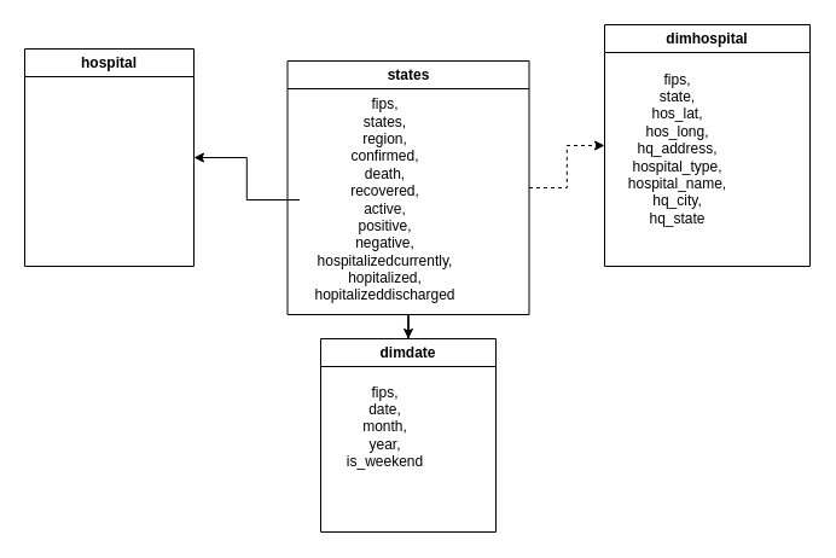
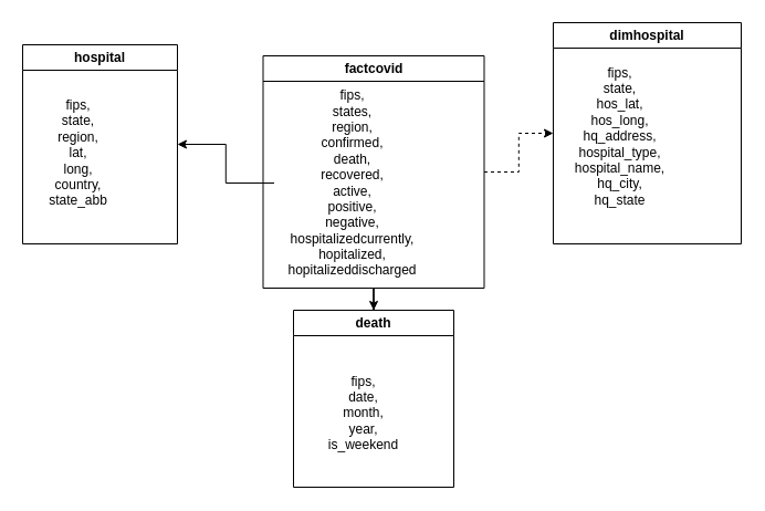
  <mxCell id="0" />
  <mxCell id="1" parent="0" />
  <mxCell id="2" value="hospital" style="swimlane;whiteSpace=wrap;html=1;" vertex="1" parent="1"><mxGeometry x="20" y="40" width="140" height="180" as="geometry" /></mxCell>
+ <mxCell id="3" value="fips,&lt;div&gt;state,&lt;/div&gt;&lt;div&gt;region,&lt;/div&gt;&lt;div&gt;lat,&lt;/div&gt;&lt;div&gt;long,&lt;/div&gt;&lt;div&gt;country,&lt;/div&gt;&lt;div&gt;state_abb&lt;/div&gt;&lt;div&gt;&lt;br&gt;&lt;/div&gt;" style="text;html=1;align=center;verticalAlign=middle;resizable=0;points=[];autosize=1;strokeColor=none;fillColor=none;" vertex="1" parent="2"><mxGeometry x="10" y="40" width="80" height="130" as="geometry" /></mxCell>
  <mxCell id="4" value="dimhospital" style="swimlane;whiteSpace=wrap;html=1;" vertex="1" parent="1"><mxGeometry x="500" y="20" width="170" height="200" as="geometry" /></mxCell>
  <mxCell id="5" value="fips,&lt;div&gt;state,&lt;/div&gt;&lt;div&gt;hos_lat,&lt;/div&gt;&lt;div&gt;hos_long,&lt;/div&gt;&lt;div&gt;hq_address,&lt;/div&gt;&lt;div&gt;hospital_type,&lt;/div&gt;&lt;div&gt;hospital_name,&lt;/div&gt;&lt;div&gt;hq_city,&lt;/div&gt;&lt;div&gt;hq_state&lt;/div&gt;&lt;div&gt;&lt;br&gt;&lt;/div&gt;" style="text;html=1;align=center;verticalAlign=middle;resizable=0;points=[];autosize=1;strokeColor=none;fillColor=none;" vertex="1" parent="4"><mxGeometry x="10" y="30" width="100" height="160" as="geometry" /></mxCell>
  <mxCell id="6" style="edgeStyle=orthogonalEdgeStyle;rounded=0;orthogonalLoop=1;jettySize=auto;html=1;entryX=0;entryY=0.5;entryDx=0;entryDy=0;dashed=1;" edge="1" parent="1" source="8" target="4"><mxGeometry relative="1" as="geometry" /></mxCell>
  <mxCell id="7" style="edgeStyle=orthogonalEdgeStyle;rounded=0;orthogonalLoop=1;jettySize=auto;html=1;entryX=0.5;entryY=0;entryDx=0;entryDy=0;" edge="1" parent="1" source="8" target="10"><mxGeometry relative="1" as="geometry" /></mxCell>
- <mxCell id="8" value="states" style="swimlane;whiteSpace=wrap;html=1;" vertex="1" parent="1"><mxGeometry x="237.5" y="50" width="200" height="210" as="geometry" /></mxCell>
+ <mxCell id="8" value="factcovid" style="swimlane;whiteSpace=wrap;html=1;" vertex="1" parent="1"><mxGeometry x="237.5" y="50" width="200" height="210" as="geometry" /></mxCell>
  <mxCell id="9" value="fips,&lt;div&gt;states,&lt;/div&gt;&lt;div&gt;region,&lt;/div&gt;&lt;div&gt;confirmed,&lt;/div&gt;&lt;div&gt;death,&lt;/div&gt;&lt;div&gt;recovered,&lt;/div&gt;&lt;div&gt;active,&lt;/div&gt;&lt;div&gt;positive,&lt;/div&gt;&lt;div&gt;negative,&lt;/div&gt;&lt;div&gt;hospitalizedcurrently,&lt;/div&gt;&lt;div&gt;hopitalized,&lt;/div&gt;&lt;div&gt;hopitalizeddischarged&lt;br&gt;&lt;/div&gt;" style="text;html=1;align=center;verticalAlign=middle;resizable=0;points=[];autosize=1;strokeColor=none;fillColor=none;" vertex="1" parent="8"><mxGeometry x="10" y="20" width="140" height="190" as="geometry" /></mxCell>
- <mxCell id="10" value="dimdate" style="swimlane;whiteSpace=wrap;html=1;" vertex="1" parent="1"><mxGeometry x="265" y="280" width="145" height="160" as="geometry" /></mxCell>
- <mxCell id="11" value="fips,&lt;div&gt;date,&lt;/div&gt;&lt;div&gt;month,&lt;/div&gt;&lt;div&gt;year,&lt;/div&gt;&lt;div&gt;is_weekend&lt;/div&gt;" style="text;html=1;align=center;verticalAlign=middle;resizable=0;points=[];autosize=1;strokeColor=none;fillColor=none;" vertex="1" parent="10"><mxGeometry x="7.5" y="28" width="90" height="90" as="geometry" /></mxCell>
+ <mxCell id="10" value="death" style="swimlane;whiteSpace=wrap;html=1;" vertex="1" parent="1"><mxGeometry x="265" y="280" width="145" height="160" as="geometry" /></mxCell>
+ <mxCell id="11" value="fips,&lt;div&gt;date,&lt;/div&gt;&lt;div&gt;month,&lt;/div&gt;&lt;div&gt;year,&lt;/div&gt;&lt;div&gt;is_weekend&lt;/div&gt;" style="text;html=1;align=center;verticalAlign=middle;resizable=0;points=[];autosize=1;strokeColor=none;fillColor=none;" vertex="1" parent="10"><mxGeometry x="17.5" y="48" width="90" height="90" as="geometry" /></mxCell>
  <mxCell id="12" style="edgeStyle=orthogonalEdgeStyle;rounded=0;orthogonalLoop=1;jettySize=auto;html=1;entryX=1;entryY=0.5;entryDx=0;entryDy=0;" edge="1" parent="1" source="9" target="2"><mxGeometry relative="1" as="geometry" /></mxCell>
